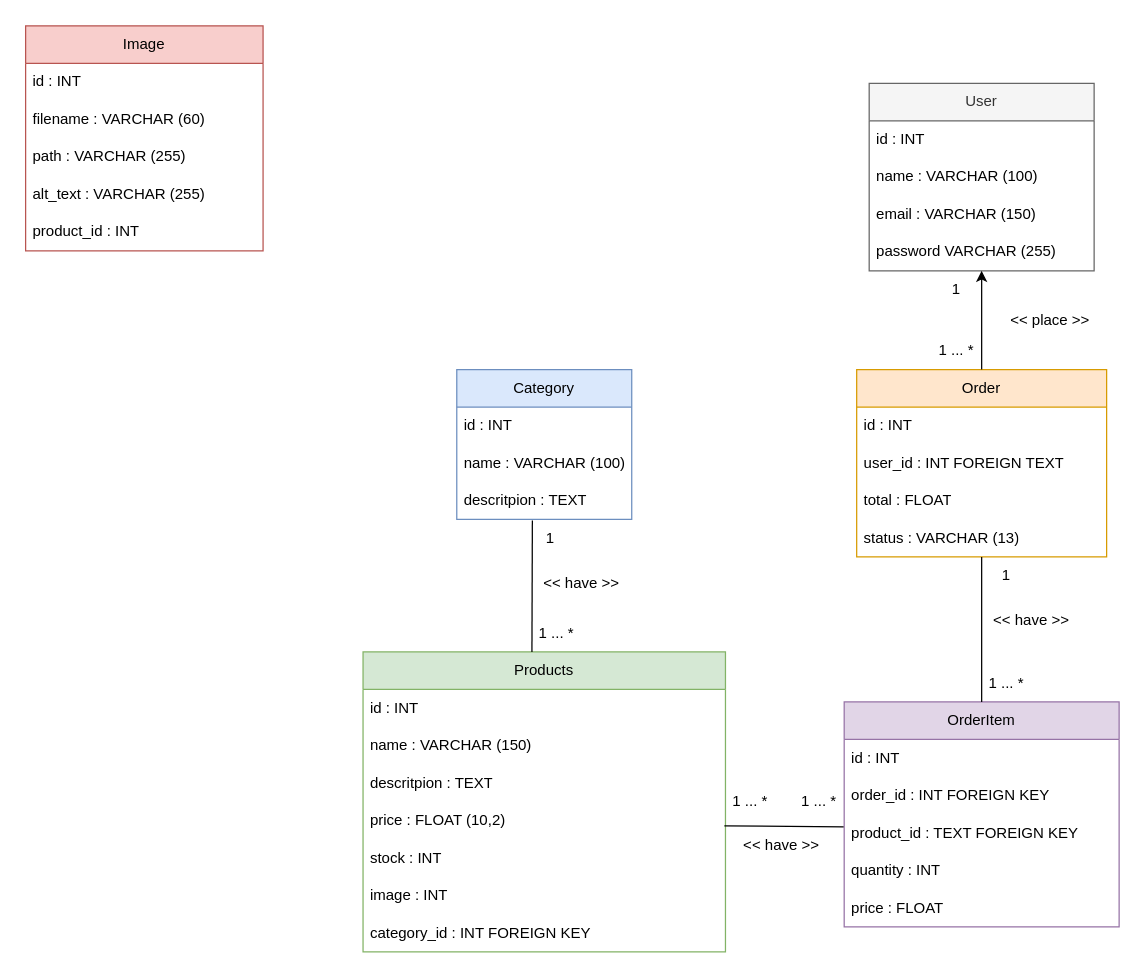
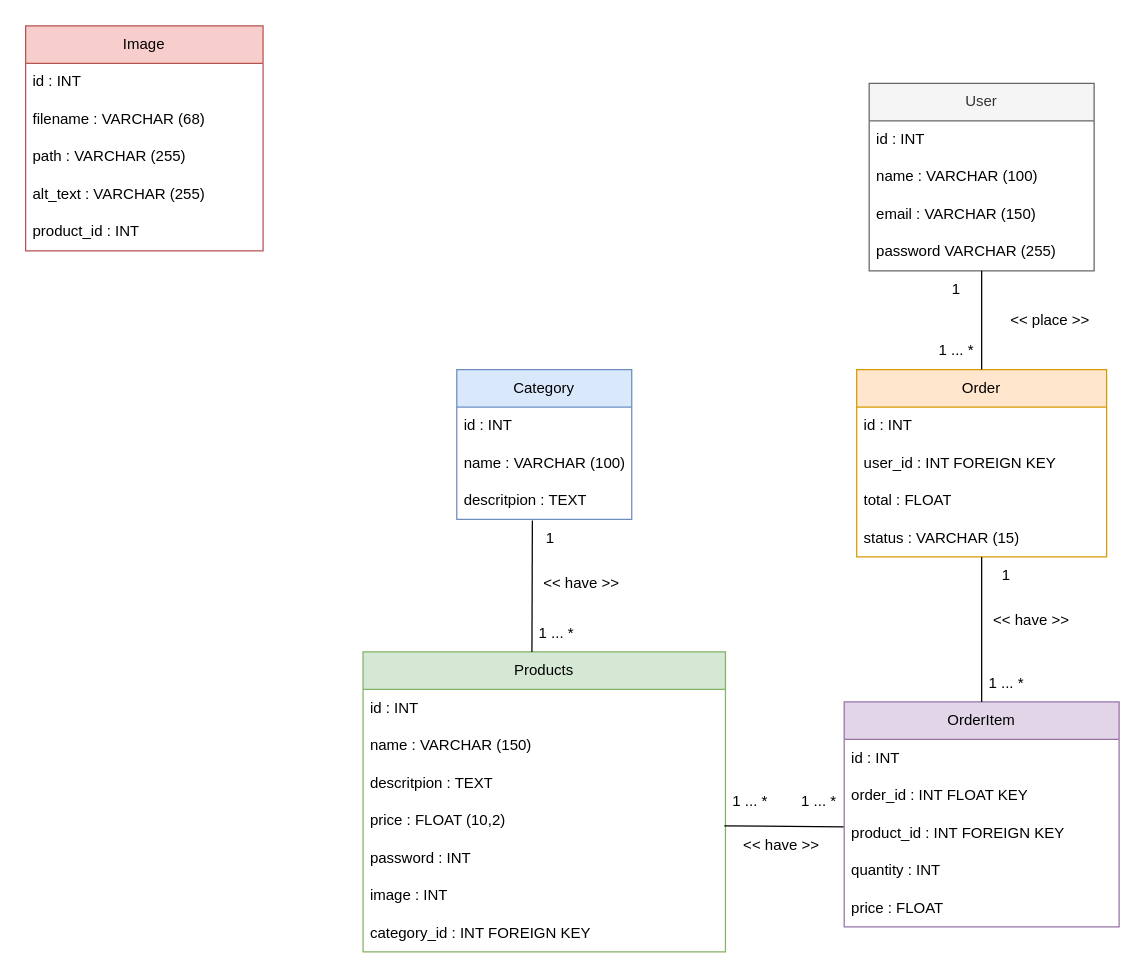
  <mxCell id="0" />
  <mxCell id="1" parent="0" />
  <mxCell id="2" value="User" style="swimlane;fontStyle=0;childLayout=stackLayout;horizontal=1;startSize=30;horizontalStack=0;resizeParent=1;resizeParentMax=0;resizeLast=0;collapsible=1;marginBottom=0;whiteSpace=wrap;html=1;fillColor=#f5f5f5;fontColor=#333333;strokeColor=#666666;" parent="1" vertex="1"><mxGeometry x="695" y="66" width="180" height="150" as="geometry" /></mxCell>
  <mxCell id="3" value="id : INT" style="text;strokeColor=none;fillColor=none;align=left;verticalAlign=middle;spacingLeft=4;spacingRight=4;overflow=hidden;points=[[0,0.5],[1,0.5]];portConstraint=eastwest;rotatable=0;whiteSpace=wrap;html=1;" parent="2" vertex="1"><mxGeometry y="30" width="180" height="30" as="geometry" /></mxCell>
  <mxCell id="4" value="name : VARCHAR (100)" style="text;strokeColor=none;fillColor=none;align=left;verticalAlign=middle;spacingLeft=4;spacingRight=4;overflow=hidden;points=[[0,0.5],[1,0.5]];portConstraint=eastwest;rotatable=0;whiteSpace=wrap;html=1;" parent="2" vertex="1"><mxGeometry y="60" width="180" height="30" as="geometry" /></mxCell>
  <mxCell id="5" value="email : VARCHAR (150)" style="text;strokeColor=none;fillColor=none;align=left;verticalAlign=middle;spacingLeft=4;spacingRight=4;overflow=hidden;points=[[0,0.5],[1,0.5]];portConstraint=eastwest;rotatable=0;whiteSpace=wrap;html=1;" parent="2" vertex="1"><mxGeometry y="90" width="180" height="30" as="geometry" /></mxCell>
  <mxCell id="6" value="password VARCHAR (255)" style="text;strokeColor=none;fillColor=none;align=left;verticalAlign=middle;spacingLeft=4;spacingRight=4;overflow=hidden;points=[[0,0.5],[1,0.5]];portConstraint=eastwest;rotatable=0;whiteSpace=wrap;html=1;" parent="2" vertex="1"><mxGeometry y="120" width="180" height="30" as="geometry" /></mxCell>
  <mxCell id="7" value="Category" style="swimlane;fontStyle=0;childLayout=stackLayout;horizontal=1;startSize=30;horizontalStack=0;resizeParent=1;resizeParentMax=0;resizeLast=0;collapsible=1;marginBottom=0;whiteSpace=wrap;html=1;fillColor=#dae8fc;strokeColor=#6c8ebf;" parent="1" vertex="1"><mxGeometry x="365" y="295" width="140" height="120" as="geometry" /></mxCell>
  <mxCell id="8" value="id : INT" style="text;strokeColor=none;fillColor=none;align=left;verticalAlign=middle;spacingLeft=4;spacingRight=4;overflow=hidden;points=[[0,0.5],[1,0.5]];portConstraint=eastwest;rotatable=0;whiteSpace=wrap;html=1;" parent="7" vertex="1"><mxGeometry y="30" width="140" height="30" as="geometry" /></mxCell>
  <mxCell id="9" value="name : VARCHAR (100)" style="text;strokeColor=none;fillColor=none;align=left;verticalAlign=middle;spacingLeft=4;spacingRight=4;overflow=hidden;points=[[0,0.5],[1,0.5]];portConstraint=eastwest;rotatable=0;whiteSpace=wrap;html=1;" parent="7" vertex="1"><mxGeometry y="60" width="140" height="30" as="geometry" /></mxCell>
  <mxCell id="10" value="descritpion : TEXT" style="text;strokeColor=none;fillColor=none;align=left;verticalAlign=middle;spacingLeft=4;spacingRight=4;overflow=hidden;points=[[0,0.5],[1,0.5]];portConstraint=eastwest;rotatable=0;whiteSpace=wrap;html=1;" parent="7" vertex="1"><mxGeometry y="90" width="140" height="30" as="geometry" /></mxCell>
  <mxCell id="11" value="Order" style="swimlane;fontStyle=0;childLayout=stackLayout;horizontal=1;startSize=30;horizontalStack=0;resizeParent=1;resizeParentMax=0;resizeLast=0;collapsible=1;marginBottom=0;whiteSpace=wrap;html=1;fillColor=#ffe6cc;strokeColor=#d79b00;" parent="1" vertex="1"><mxGeometry x="685" y="295" width="200" height="150" as="geometry" /></mxCell>
  <mxCell id="12" value="id : INT" style="text;strokeColor=none;fillColor=none;align=left;verticalAlign=middle;spacingLeft=4;spacingRight=4;overflow=hidden;points=[[0,0.5],[1,0.5]];portConstraint=eastwest;rotatable=0;whiteSpace=wrap;html=1;" parent="11" vertex="1"><mxGeometry y="30" width="200" height="30" as="geometry" /></mxCell>
- <mxCell id="13" value="user_id : INT FOREIGN TEXT" style="text;strokeColor=none;fillColor=none;align=left;verticalAlign=middle;spacingLeft=4;spacingRight=4;overflow=hidden;points=[[0,0.5],[1,0.5]];portConstraint=eastwest;rotatable=0;whiteSpace=wrap;html=1;" parent="11" vertex="1"><mxGeometry y="60" width="200" height="30" as="geometry" /></mxCell>
+ <mxCell id="13" value="user_id : INT FOREIGN KEY" style="text;strokeColor=none;fillColor=none;align=left;verticalAlign=middle;spacingLeft=4;spacingRight=4;overflow=hidden;points=[[0,0.5],[1,0.5]];portConstraint=eastwest;rotatable=0;whiteSpace=wrap;html=1;" parent="11" vertex="1"><mxGeometry y="60" width="200" height="30" as="geometry" /></mxCell>
  <mxCell id="14" value="total : FLOAT" style="text;strokeColor=none;fillColor=none;align=left;verticalAlign=middle;spacingLeft=4;spacingRight=4;overflow=hidden;points=[[0,0.5],[1,0.5]];portConstraint=eastwest;rotatable=0;whiteSpace=wrap;html=1;" parent="11" vertex="1"><mxGeometry y="90" width="200" height="30" as="geometry" /></mxCell>
- <mxCell id="15" value="status : VARCHAR (13)" style="text;strokeColor=none;fillColor=none;align=left;verticalAlign=middle;spacingLeft=4;spacingRight=4;overflow=hidden;points=[[0,0.5],[1,0.5]];portConstraint=eastwest;rotatable=0;whiteSpace=wrap;html=1;" parent="11" vertex="1"><mxGeometry y="120" width="200" height="30" as="geometry" /></mxCell>
+ <mxCell id="15" value="status : VARCHAR (15)" style="text;strokeColor=none;fillColor=none;align=left;verticalAlign=middle;spacingLeft=4;spacingRight=4;overflow=hidden;points=[[0,0.5],[1,0.5]];portConstraint=eastwest;rotatable=0;whiteSpace=wrap;html=1;" parent="11" vertex="1"><mxGeometry y="120" width="200" height="30" as="geometry" /></mxCell>
  <mxCell id="16" value="Products" style="swimlane;fontStyle=0;childLayout=stackLayout;horizontal=1;startSize=30;horizontalStack=0;resizeParent=1;resizeParentMax=0;resizeLast=0;collapsible=1;marginBottom=0;whiteSpace=wrap;html=1;fillColor=#d5e8d4;strokeColor=#82b366;" parent="1" vertex="1"><mxGeometry x="290" y="521" width="290" height="240" as="geometry" /></mxCell>
  <mxCell id="17" value="id : INT" style="text;strokeColor=none;fillColor=none;align=left;verticalAlign=middle;spacingLeft=4;spacingRight=4;overflow=hidden;points=[[0,0.5],[1,0.5]];portConstraint=eastwest;rotatable=0;whiteSpace=wrap;html=1;" parent="16" vertex="1"><mxGeometry y="30" width="290" height="30" as="geometry" /></mxCell>
  <mxCell id="18" value="name : VARCHAR (150)" style="text;strokeColor=none;fillColor=none;align=left;verticalAlign=middle;spacingLeft=4;spacingRight=4;overflow=hidden;points=[[0,0.5],[1,0.5]];portConstraint=eastwest;rotatable=0;whiteSpace=wrap;html=1;" parent="16" vertex="1"><mxGeometry y="60" width="290" height="30" as="geometry" /></mxCell>
  <mxCell id="19" value="descritpion : TEXT" style="text;strokeColor=none;fillColor=none;align=left;verticalAlign=middle;spacingLeft=4;spacingRight=4;overflow=hidden;points=[[0,0.5],[1,0.5]];portConstraint=eastwest;rotatable=0;whiteSpace=wrap;html=1;" parent="16" vertex="1"><mxGeometry y="90" width="290" height="30" as="geometry" /></mxCell>
  <mxCell id="20" value="price : FLOAT (10,2)" style="text;strokeColor=none;fillColor=none;align=left;verticalAlign=middle;spacingLeft=4;spacingRight=4;overflow=hidden;points=[[0,0.5],[1,0.5]];portConstraint=eastwest;rotatable=0;whiteSpace=wrap;html=1;" parent="16" vertex="1"><mxGeometry y="120" width="290" height="30" as="geometry" /></mxCell>
- <mxCell id="21" value="stock : INT" style="text;strokeColor=none;fillColor=none;align=left;verticalAlign=middle;spacingLeft=4;spacingRight=4;overflow=hidden;points=[[0,0.5],[1,0.5]];portConstraint=eastwest;rotatable=0;whiteSpace=wrap;html=1;" parent="16" vertex="1"><mxGeometry y="150" width="290" height="30" as="geometry" /></mxCell>
+ <mxCell id="21" value="password : INT" style="text;strokeColor=none;fillColor=none;align=left;verticalAlign=middle;spacingLeft=4;spacingRight=4;overflow=hidden;points=[[0,0.5],[1,0.5]];portConstraint=eastwest;rotatable=0;whiteSpace=wrap;html=1;" parent="16" vertex="1"><mxGeometry y="150" width="290" height="30" as="geometry" /></mxCell>
  <mxCell id="22" value="image : INT" style="text;strokeColor=none;fillColor=none;align=left;verticalAlign=middle;spacingLeft=4;spacingRight=4;overflow=hidden;points=[[0,0.5],[1,0.5]];portConstraint=eastwest;rotatable=0;whiteSpace=wrap;html=1;" parent="16" vertex="1"><mxGeometry y="180" width="290" height="30" as="geometry" /></mxCell>
  <mxCell id="23" value="category_id : INT FOREIGN KEY" style="text;strokeColor=none;fillColor=none;align=left;verticalAlign=middle;spacingLeft=4;spacingRight=4;overflow=hidden;points=[[0,0.5],[1,0.5]];portConstraint=eastwest;rotatable=0;whiteSpace=wrap;html=1;" parent="16" vertex="1"><mxGeometry y="210" width="290" height="30" as="geometry" /></mxCell>
  <mxCell id="24" value="OrderItem" style="swimlane;fontStyle=0;childLayout=stackLayout;horizontal=1;startSize=30;horizontalStack=0;resizeParent=1;resizeParentMax=0;resizeLast=0;collapsible=1;marginBottom=0;whiteSpace=wrap;html=1;fillColor=#e1d5e7;strokeColor=#9673a6;" parent="1" vertex="1"><mxGeometry x="675" y="561" width="220" height="180" as="geometry" /></mxCell>
  <mxCell id="25" value="id : INT" style="text;strokeColor=none;fillColor=none;align=left;verticalAlign=middle;spacingLeft=4;spacingRight=4;overflow=hidden;points=[[0,0.5],[1,0.5]];portConstraint=eastwest;rotatable=0;whiteSpace=wrap;html=1;" parent="24" vertex="1"><mxGeometry y="30" width="220" height="30" as="geometry" /></mxCell>
- <mxCell id="26" value="order_id : INT FOREIGN KEY" style="text;strokeColor=none;fillColor=none;align=left;verticalAlign=middle;spacingLeft=4;spacingRight=4;overflow=hidden;points=[[0,0.5],[1,0.5]];portConstraint=eastwest;rotatable=0;whiteSpace=wrap;html=1;" parent="24" vertex="1"><mxGeometry y="60" width="220" height="30" as="geometry" /></mxCell>
- <mxCell id="27" value="product_id : TEXT FOREIGN KEY" style="text;strokeColor=none;fillColor=none;align=left;verticalAlign=middle;spacingLeft=4;spacingRight=4;overflow=hidden;points=[[0,0.5],[1,0.5]];portConstraint=eastwest;rotatable=0;whiteSpace=wrap;html=1;" parent="24" vertex="1"><mxGeometry y="90" width="220" height="30" as="geometry" /></mxCell>
+ <mxCell id="26" value="order_id : INT FLOAT KEY" style="text;strokeColor=none;fillColor=none;align=left;verticalAlign=middle;spacingLeft=4;spacingRight=4;overflow=hidden;points=[[0,0.5],[1,0.5]];portConstraint=eastwest;rotatable=0;whiteSpace=wrap;html=1;" parent="24" vertex="1"><mxGeometry y="60" width="220" height="30" as="geometry" /></mxCell>
+ <mxCell id="27" value="product_id : INT FOREIGN KEY" style="text;strokeColor=none;fillColor=none;align=left;verticalAlign=middle;spacingLeft=4;spacingRight=4;overflow=hidden;points=[[0,0.5],[1,0.5]];portConstraint=eastwest;rotatable=0;whiteSpace=wrap;html=1;" parent="24" vertex="1"><mxGeometry y="90" width="220" height="30" as="geometry" /></mxCell>
  <mxCell id="28" value="quantity : INT" style="text;strokeColor=none;fillColor=none;align=left;verticalAlign=middle;spacingLeft=4;spacingRight=4;overflow=hidden;points=[[0,0.5],[1,0.5]];portConstraint=eastwest;rotatable=0;whiteSpace=wrap;html=1;" parent="24" vertex="1"><mxGeometry y="120" width="220" height="30" as="geometry" /></mxCell>
  <mxCell id="29" value="price : FLOAT" style="text;strokeColor=none;fillColor=none;align=left;verticalAlign=middle;spacingLeft=4;spacingRight=4;overflow=hidden;points=[[0,0.5],[1,0.5]];portConstraint=eastwest;rotatable=0;whiteSpace=wrap;html=1;" parent="24" vertex="1"><mxGeometry y="150" width="220" height="30" as="geometry" /></mxCell>
  <mxCell id="30" value="Image" style="swimlane;fontStyle=0;childLayout=stackLayout;horizontal=1;startSize=30;horizontalStack=0;resizeParent=1;resizeParentMax=0;resizeLast=0;collapsible=1;marginBottom=0;whiteSpace=wrap;html=1;fillColor=#f8cecc;strokeColor=#b85450;" parent="1" vertex="1"><mxGeometry x="20" y="20" width="190" height="180" as="geometry" /></mxCell>
  <mxCell id="31" value="id : INT" style="text;strokeColor=none;fillColor=none;align=left;verticalAlign=middle;spacingLeft=4;spacingRight=4;overflow=hidden;points=[[0,0.5],[1,0.5]];portConstraint=eastwest;rotatable=0;whiteSpace=wrap;html=1;" parent="30" vertex="1"><mxGeometry y="30" width="190" height="30" as="geometry" /></mxCell>
- <mxCell id="32" value="filename : VARCHAR (60)" style="text;strokeColor=none;fillColor=none;align=left;verticalAlign=middle;spacingLeft=4;spacingRight=4;overflow=hidden;points=[[0,0.5],[1,0.5]];portConstraint=eastwest;rotatable=0;whiteSpace=wrap;html=1;" parent="30" vertex="1"><mxGeometry y="60" width="190" height="30" as="geometry" /></mxCell>
+ <mxCell id="32" value="filename : VARCHAR (68)" style="text;strokeColor=none;fillColor=none;align=left;verticalAlign=middle;spacingLeft=4;spacingRight=4;overflow=hidden;points=[[0,0.5],[1,0.5]];portConstraint=eastwest;rotatable=0;whiteSpace=wrap;html=1;" parent="30" vertex="1"><mxGeometry y="60" width="190" height="30" as="geometry" /></mxCell>
  <mxCell id="33" value="path : VARCHAR (255)" style="text;strokeColor=none;fillColor=none;align=left;verticalAlign=middle;spacingLeft=4;spacingRight=4;overflow=hidden;points=[[0,0.5],[1,0.5]];portConstraint=eastwest;rotatable=0;whiteSpace=wrap;html=1;" parent="30" vertex="1"><mxGeometry y="90" width="190" height="30" as="geometry" /></mxCell>
  <mxCell id="34" value="alt_text : VARCHAR (255)" style="text;strokeColor=none;fillColor=none;align=left;verticalAlign=middle;spacingLeft=4;spacingRight=4;overflow=hidden;points=[[0,0.5],[1,0.5]];portConstraint=eastwest;rotatable=0;whiteSpace=wrap;html=1;" vertex="1" parent="30"><mxGeometry y="120" width="190" height="30" as="geometry" /></mxCell>
  <mxCell id="35" value="product_id : INT" style="text;strokeColor=none;fillColor=none;align=left;verticalAlign=middle;spacingLeft=4;spacingRight=4;overflow=hidden;points=[[0,0.5],[1,0.5]];portConstraint=eastwest;rotatable=0;whiteSpace=wrap;html=1;" vertex="1" parent="30"><mxGeometry y="150" width="190" height="30" as="geometry" /></mxCell>
  <mxCell id="36" value="" style="endArrow=none;html=1;rounded=0;exitX=0.466;exitY=0;exitDx=0;exitDy=0;exitPerimeter=0;entryX=0.432;entryY=1.027;entryDx=0;entryDy=0;entryPerimeter=0;" parent="1" source="16" target="10" edge="1"><mxGeometry width="50" height="50" relative="1" as="geometry"><mxPoint x="455" y="511" as="sourcePoint" /><mxPoint x="415" y="431" as="targetPoint" /></mxGeometry></mxCell>
  <mxCell id="37" value="" style="endArrow=none;html=1;rounded=0;entryX=0.5;entryY=1;entryDx=0;entryDy=0;exitX=0.5;exitY=0;exitDx=0;exitDy=0;" parent="1" source="24" target="11" edge="1"><mxGeometry width="50" height="50" relative="1" as="geometry"><mxPoint x="455" y="521" as="sourcePoint" /><mxPoint x="771.6" y="477.49" as="targetPoint" /></mxGeometry></mxCell>
- <mxCell id="38" value="" style="endArrow=classic;html=1;rounded=0;exitX=0.5;exitY=0;exitDx=0;exitDy=0;" parent="1" source="11" target="6" edge="1"><mxGeometry width="50" height="50" relative="1" as="geometry"><mxPoint x="785" y="291" as="sourcePoint" /><mxPoint x="645" y="431" as="targetPoint" /></mxGeometry></mxCell>
+ <mxCell id="38" value="" style="endArrow=none;html=1;rounded=0;exitX=0.5;exitY=0;exitDx=0;exitDy=0;" parent="1" source="11" target="6" edge="1"><mxGeometry width="50" height="50" relative="1" as="geometry"><mxPoint x="785" y="291" as="sourcePoint" /><mxPoint x="645" y="431" as="targetPoint" /></mxGeometry></mxCell>
  <mxCell id="39" value="" style="endArrow=none;html=1;rounded=0;exitX=0.997;exitY=0.637;exitDx=0;exitDy=0;exitPerimeter=0;entryX=-0.002;entryY=0.335;entryDx=0;entryDy=0;entryPerimeter=0;" parent="1" source="20" target="27" edge="1"><mxGeometry width="50" height="50" relative="1" as="geometry"><mxPoint x="595" y="581" as="sourcePoint" /><mxPoint x="645" y="531" as="targetPoint" /></mxGeometry></mxCell>
  <mxCell id="40" value="1" style="text;html=1;strokeColor=none;fillColor=none;align=center;verticalAlign=middle;whiteSpace=wrap;rounded=0;" parent="1" vertex="1"><mxGeometry x="425" y="415" width="30" height="30" as="geometry" /></mxCell>
  <mxCell id="41" value="1 ... *" style="text;html=1;strokeColor=none;fillColor=none;align=center;verticalAlign=middle;whiteSpace=wrap;rounded=0;" parent="1" vertex="1"><mxGeometry x="425" y="491" width="40" height="30" as="geometry" /></mxCell>
  <mxCell id="42" value="1 ... *" style="text;html=1;strokeColor=none;fillColor=none;align=center;verticalAlign=middle;whiteSpace=wrap;rounded=0;" parent="1" vertex="1"><mxGeometry x="580" y="626" width="40" height="30" as="geometry" /></mxCell>
  <mxCell id="43" value="1 ... *" style="text;html=1;strokeColor=none;fillColor=none;align=center;verticalAlign=middle;whiteSpace=wrap;rounded=0;" parent="1" vertex="1"><mxGeometry x="635" y="626" width="40" height="30" as="geometry" /></mxCell>
  <mxCell id="44" value="1" style="text;html=1;strokeColor=none;fillColor=none;align=center;verticalAlign=middle;whiteSpace=wrap;rounded=0;" parent="1" vertex="1"><mxGeometry x="785" y="445" width="40" height="30" as="geometry" /></mxCell>
  <mxCell id="45" value="1 ... *" style="text;html=1;strokeColor=none;fillColor=none;align=center;verticalAlign=middle;whiteSpace=wrap;rounded=0;" parent="1" vertex="1"><mxGeometry x="785" y="531" width="40" height="30" as="geometry" /></mxCell>
  <mxCell id="46" value="&amp;lt;&amp;lt; have &amp;gt;&amp;gt;" style="text;html=1;strokeColor=none;fillColor=none;align=center;verticalAlign=middle;whiteSpace=wrap;rounded=0;" parent="1" vertex="1"><mxGeometry x="425" y="451" width="80" height="30" as="geometry" /></mxCell>
  <mxCell id="47" value="&amp;lt;&amp;lt; have &amp;gt;&amp;gt;" style="text;html=1;strokeColor=none;fillColor=none;align=center;verticalAlign=middle;whiteSpace=wrap;rounded=0;" parent="1" vertex="1"><mxGeometry x="585" y="661" width="80" height="30" as="geometry" /></mxCell>
  <mxCell id="48" value="&amp;lt;&amp;lt; have &amp;gt;&amp;gt;" style="text;html=1;strokeColor=none;fillColor=none;align=center;verticalAlign=middle;whiteSpace=wrap;rounded=0;" parent="1" vertex="1"><mxGeometry x="785" y="481" width="80" height="30" as="geometry" /></mxCell>
  <mxCell id="49" value="&amp;lt;&amp;lt; place &amp;gt;&amp;gt;" style="text;html=1;strokeColor=none;fillColor=none;align=center;verticalAlign=middle;whiteSpace=wrap;rounded=0;" parent="1" vertex="1"><mxGeometry x="800" y="241" width="80" height="30" as="geometry" /></mxCell>
  <mxCell id="50" value="1" style="text;html=1;strokeColor=none;fillColor=none;align=center;verticalAlign=middle;whiteSpace=wrap;rounded=0;" parent="1" vertex="1"><mxGeometry x="745" y="216" width="40" height="30" as="geometry" /></mxCell>
  <mxCell id="51" value="1 ... *" style="text;html=1;strokeColor=none;fillColor=none;align=center;verticalAlign=middle;whiteSpace=wrap;rounded=0;" parent="1" vertex="1"><mxGeometry x="745" y="265" width="40" height="30" as="geometry" /></mxCell>
